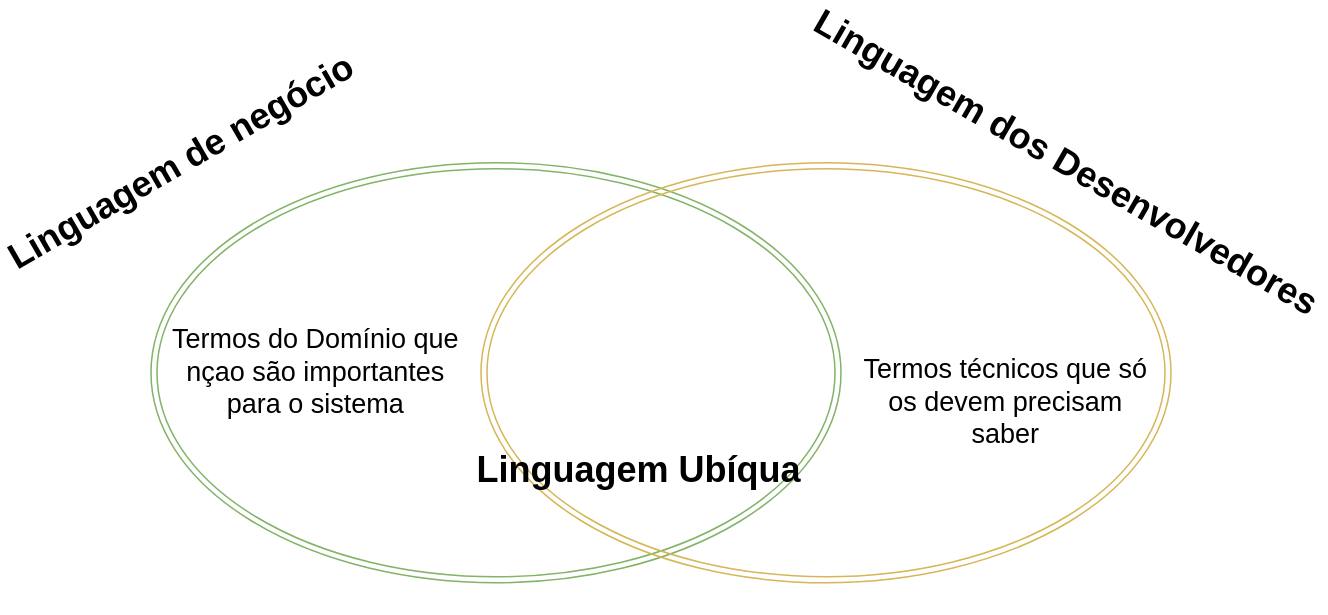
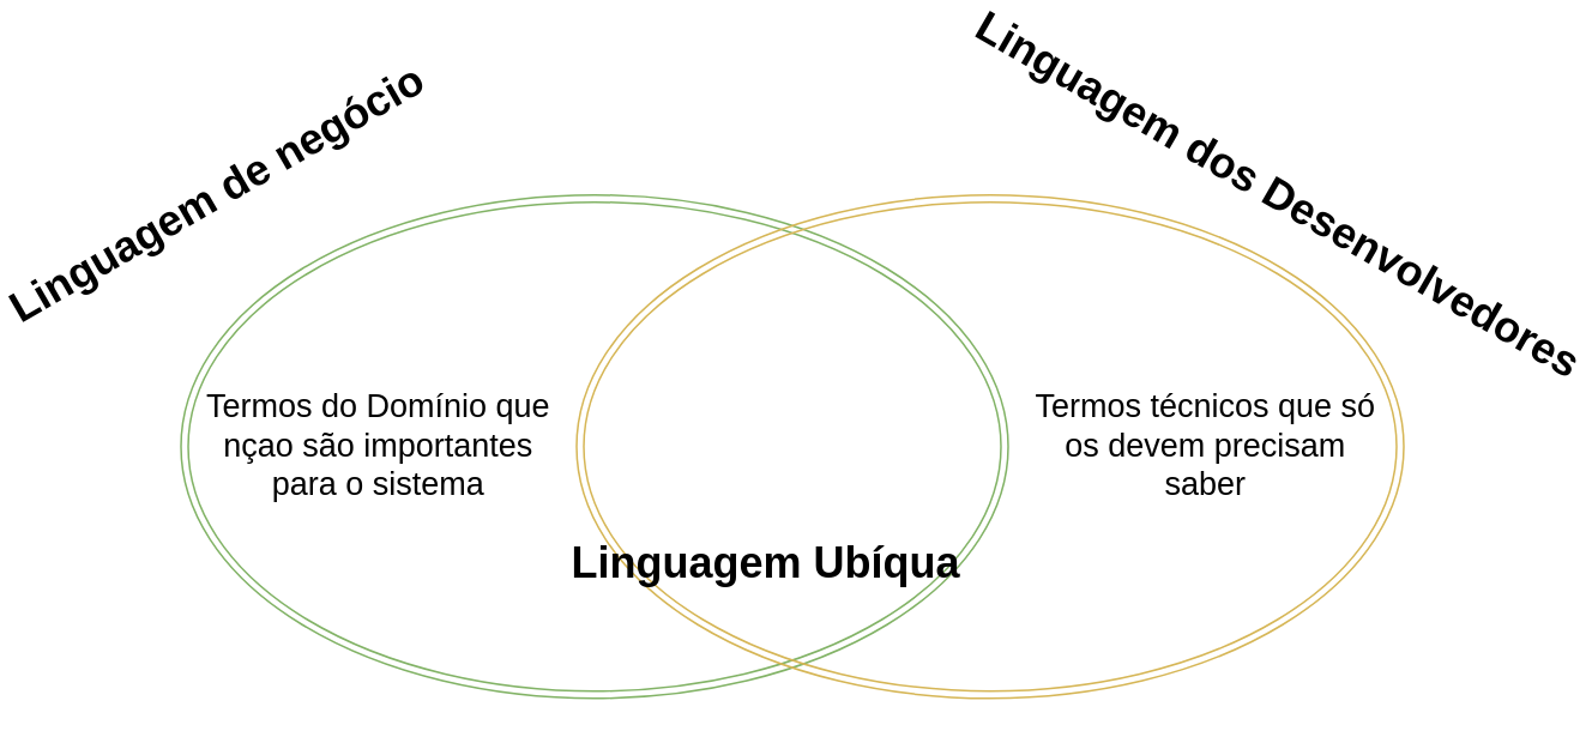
  <mxCell id="0" />
  <mxCell id="1" parent="0" />
  <mxCell id="2" value="Linguagem de negócio" style="text;strokeColor=none;fillColor=none;html=1;fontSize=24;fontStyle=1;verticalAlign=middle;align=center;rotation=-30;" parent="1" vertex="1"><mxGeometry y="20" width="100" height="40" as="geometry" x="20" /></mxCell>
  <mxCell id="3" value="Linguagem dos Desenvolvedores" style="text;strokeColor=none;fillColor=none;html=1;fontSize=24;fontStyle=1;verticalAlign=middle;align=center;rotation=30;" parent="1" vertex="1"><mxGeometry x="610" y="20" width="100" height="40" as="geometry" /></mxCell>
  <mxCell id="4" value="" style="ellipse;shape=doubleEllipse;whiteSpace=wrap;html=1;fillColor=none;strokeColor=#82b366;" parent="1" vertex="1"><mxGeometry x="50" y="40" width="460" height="280" as="geometry" /></mxCell>
  <mxCell id="5" value="" style="ellipse;shape=doubleEllipse;whiteSpace=wrap;html=1;fillColor=none;strokeColor=#d6b656;shadow=0;" parent="1" vertex="1"><mxGeometry x="270" y="40" width="460" height="280" as="geometry" /></mxCell>
  <mxCell id="6" value="&lt;font style=&quot;font-size: 18px;&quot;&gt;Termos do Domínio que nçao são importantes para o sistema&lt;/font&gt;" style="text;html=1;strokeColor=none;fillColor=none;align=center;verticalAlign=middle;whiteSpace=wrap;rounded=0;" parent="1" vertex="1"><mxGeometry x="60" y="147.5" width="200" height="65" as="geometry" /></mxCell>
- <mxCell id="7" value="&lt;font style=&quot;font-size: 18px;&quot;&gt;Termos técnicos que só os devem precisam saber&lt;/font&gt;" style="text;html=1;strokeColor=none;fillColor=none;align=center;verticalAlign=middle;whiteSpace=wrap;rounded=0;" parent="1" vertex="1"><mxGeometry x="520" y="167.5" width="200" height="65" as="geometry" /></mxCell>
+ <mxCell id="7" value="&lt;font style=&quot;font-size: 18px;&quot;&gt;Termos técnicos que só os devem precisam saber&lt;/font&gt;" style="text;html=1;strokeColor=none;fillColor=none;align=center;verticalAlign=middle;whiteSpace=wrap;rounded=0;" parent="1" vertex="1"><mxGeometry x="520" y="147.5" width="200" height="65" as="geometry" /></mxCell>
  <mxCell id="8" value="Linguagem Ubíqua" style="text;strokeColor=none;fillColor=none;html=1;fontSize=24;fontStyle=1;verticalAlign=middle;align=center;" parent="1" vertex="1"><mxGeometry x="325" y="225" width="100" height="40" as="geometry" /></mxCell>
